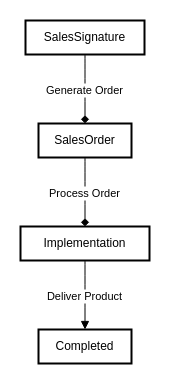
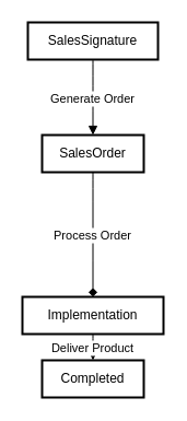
  <mxCell id="0" />
  <mxCell id="1" parent="0" />
  <mxCell id="2" value="SalesSignature" style="whiteSpace=wrap;strokeWidth=2;" vertex="1" parent="1"><mxGeometry x="25" width="119" height="34" as="geometry" y="20" /></mxCell>
  <mxCell id="3" value="SalesOrder" style="whiteSpace=wrap;strokeWidth=2;" vertex="1" parent="1"><mxGeometry x="38" y="123" width="93" height="34" as="geometry" /></mxCell>
- <mxCell id="4" value="Implementation" style="whiteSpace=wrap;strokeWidth=2;" vertex="1" parent="1"><mxGeometry y="226" width="129" height="34" as="geometry" x="20" /></mxCell>
+ <mxCell id="4" value="Implementation" style="whiteSpace=wrap;strokeWidth=2;" vertex="1" parent="1"><mxGeometry x="20" y="271" width="129" height="34" as="geometry" /></mxCell>
  <mxCell id="5" value="Completed" style="whiteSpace=wrap;strokeWidth=2;" vertex="1" parent="1"><mxGeometry x="38" y="329" width="93" height="34" as="geometry" /></mxCell>
- <mxCell id="6" value="Generate Order" style="curved=1;startArrow=none;endArrow=diamond;exitX=0.5;exitY=1;entryX=0.5;entryY=0;" edge="1" parent="1" source="2" target="3"><mxGeometry relative="1" as="geometry"><Array as="points" /></mxGeometry></mxCell>
+ <mxCell id="6" value="Generate Order" style="curved=1;startArrow=none;endArrow=block;exitX=0.5;exitY=1;entryX=0.5;entryY=0;" edge="1" parent="1" source="2" target="3"><mxGeometry relative="1" as="geometry"><Array as="points" /></mxGeometry></mxCell>
  <mxCell id="7" value="Process Order" style="curved=1;startArrow=none;endArrow=diamond;exitX=0.5;exitY=1;entryX=0.5;entryY=0;" edge="1" parent="1" source="3" target="4"><mxGeometry relative="1" as="geometry"><Array as="points" /></mxGeometry></mxCell>
  <mxCell id="8" value="Deliver Product" style="curved=1;startArrow=none;endArrow=block;exitX=0.5;exitY=1;entryX=0.5;entryY=0;" edge="1" parent="1" source="4" target="5"><mxGeometry relative="1" as="geometry"><Array as="points" /></mxGeometry></mxCell>
